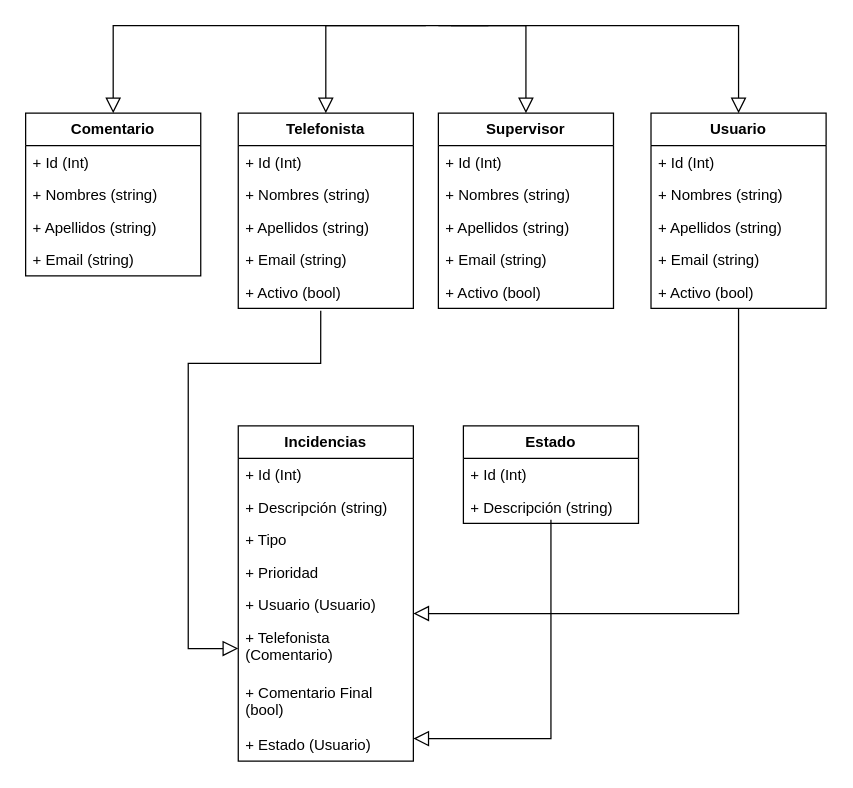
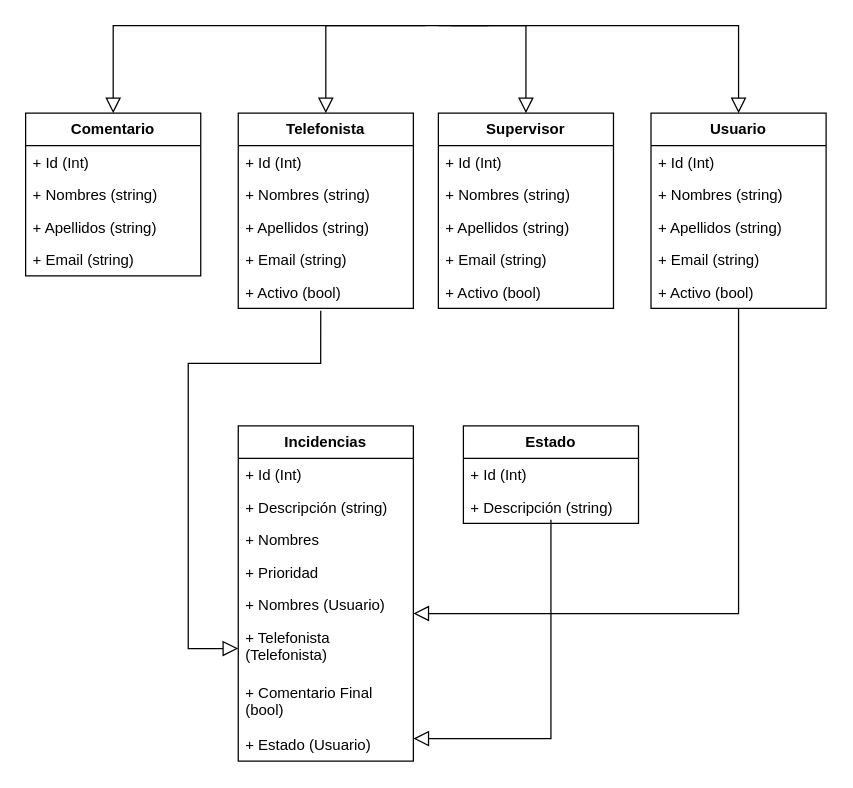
  <mxCell id="0" />
  <mxCell id="1" parent="0" />
  <mxCell id="2" value="" style="endArrow=block;endSize=10;endFill=0;shadow=0;strokeWidth=1;rounded=0;curved=0;edgeStyle=elbowEdgeStyle;elbow=vertical;exitX=0.5;exitY=0.885;exitDx=0;exitDy=0;exitPerimeter=0;" parent="1" source="38" target="12" edge="1"><mxGeometry width="160" relative="1" as="geometry"><mxPoint x="-40" y="362" as="sourcePoint" /><mxPoint x="60" y="260" as="targetPoint" /><Array as="points"><mxPoint x="380" y="590" /></Array></mxGeometry></mxCell>
  <mxCell id="3" value="" style="endArrow=block;endSize=10;endFill=0;shadow=0;strokeWidth=1;rounded=0;edgeStyle=orthogonalEdgeStyle;elbow=vertical;exitX=0.471;exitY=1.077;exitDx=0;exitDy=0;exitPerimeter=0;" parent="1" source="29" target="10" edge="1"><mxGeometry width="160" relative="1" as="geometry"><mxPoint x="440" y="362" as="sourcePoint" /><mxPoint x="253" y="330" as="targetPoint" /><Array as="points"><mxPoint x="256" y="290" /><mxPoint x="150" y="290" /><mxPoint x="150" y="518" /></Array></mxGeometry></mxCell>
  <mxCell id="4" value="&lt;b&gt;Incidencias&lt;/b&gt;" style="swimlane;fontStyle=0;childLayout=stackLayout;horizontal=1;startSize=26;fillColor=none;horizontalStack=0;resizeParent=1;resizeParentMax=0;resizeLast=0;collapsible=1;marginBottom=0;whiteSpace=wrap;html=1;" vertex="1" parent="1"><mxGeometry x="190" y="340" width="140" height="268" as="geometry" /></mxCell>
  <mxCell id="5" value="+ Id (Int)" style="text;strokeColor=none;fillColor=none;align=left;verticalAlign=top;spacingLeft=4;spacingRight=4;overflow=hidden;rotatable=0;points=[[0,0.5],[1,0.5]];portConstraint=eastwest;whiteSpace=wrap;html=1;" vertex="1" parent="4"><mxGeometry y="26" width="140" height="26" as="geometry" /></mxCell>
  <mxCell id="6" value="+ Descripción (string)" style="text;strokeColor=none;fillColor=none;align=left;verticalAlign=top;spacingLeft=4;spacingRight=4;overflow=hidden;rotatable=0;points=[[0,0.5],[1,0.5]];portConstraint=eastwest;whiteSpace=wrap;html=1;" vertex="1" parent="4"><mxGeometry y="52" width="140" height="26" as="geometry" /></mxCell>
- <mxCell id="7" value="+ Tipo" style="text;strokeColor=none;fillColor=none;align=left;verticalAlign=top;spacingLeft=4;spacingRight=4;overflow=hidden;rotatable=0;points=[[0,0.5],[1,0.5]];portConstraint=eastwest;whiteSpace=wrap;html=1;" vertex="1" parent="4"><mxGeometry y="78" width="140" height="26" as="geometry" /></mxCell>
+ <mxCell id="7" value="+ Nombres" style="text;strokeColor=none;fillColor=none;align=left;verticalAlign=top;spacingLeft=4;spacingRight=4;overflow=hidden;rotatable=0;points=[[0,0.5],[1,0.5]];portConstraint=eastwest;whiteSpace=wrap;html=1;" vertex="1" parent="4"><mxGeometry y="78" width="140" height="26" as="geometry" /></mxCell>
  <mxCell id="8" value="+ Prioridad&amp;nbsp;" style="text;strokeColor=none;fillColor=none;align=left;verticalAlign=top;spacingLeft=4;spacingRight=4;overflow=hidden;rotatable=0;points=[[0,0.5],[1,0.5]];portConstraint=eastwest;whiteSpace=wrap;html=1;" vertex="1" parent="4"><mxGeometry y="104" width="140" height="26" as="geometry" /></mxCell>
- <mxCell id="9" value="+ Usuario (Usuario)" style="text;strokeColor=none;fillColor=none;align=left;verticalAlign=top;spacingLeft=4;spacingRight=4;overflow=hidden;rotatable=0;points=[[0,0.5],[1,0.5]];portConstraint=eastwest;whiteSpace=wrap;html=1;" vertex="1" parent="4"><mxGeometry y="130" width="140" height="26" as="geometry" /></mxCell>
- <mxCell id="10" value="+ Telefonista (Comentario)" style="text;strokeColor=none;fillColor=none;align=left;verticalAlign=top;spacingLeft=4;spacingRight=4;overflow=hidden;rotatable=0;points=[[0,0.5],[1,0.5]];portConstraint=eastwest;whiteSpace=wrap;html=1;" vertex="1" parent="4"><mxGeometry y="156" width="140" height="44" as="geometry" /></mxCell>
+ <mxCell id="9" value="+ Nombres (Usuario)" style="text;strokeColor=none;fillColor=none;align=left;verticalAlign=top;spacingLeft=4;spacingRight=4;overflow=hidden;rotatable=0;points=[[0,0.5],[1,0.5]];portConstraint=eastwest;whiteSpace=wrap;html=1;" vertex="1" parent="4"><mxGeometry y="130" width="140" height="26" as="geometry" /></mxCell>
+ <mxCell id="10" value="+ Telefonista (Telefonista)" style="text;strokeColor=none;fillColor=none;align=left;verticalAlign=top;spacingLeft=4;spacingRight=4;overflow=hidden;rotatable=0;points=[[0,0.5],[1,0.5]];portConstraint=eastwest;whiteSpace=wrap;html=1;" vertex="1" parent="4"><mxGeometry y="156" width="140" height="44" as="geometry" /></mxCell>
  <mxCell id="11" value="+ Comentario Final (bool)" style="text;strokeColor=none;fillColor=none;align=left;verticalAlign=top;spacingLeft=4;spacingRight=4;overflow=hidden;rotatable=0;points=[[0,0.5],[1,0.5]];portConstraint=eastwest;whiteSpace=wrap;html=1;" vertex="1" parent="4"><mxGeometry y="200" width="140" height="42" as="geometry" /></mxCell>
  <mxCell id="12" value="+ Estado (Usuario)" style="text;strokeColor=none;fillColor=none;align=left;verticalAlign=top;spacingLeft=4;spacingRight=4;overflow=hidden;rotatable=0;points=[[0,0.5],[1,0.5]];portConstraint=eastwest;whiteSpace=wrap;html=1;" vertex="1" parent="4"><mxGeometry y="242" width="140" height="26" as="geometry" /></mxCell>
  <mxCell id="13" value="&lt;b&gt;Usuario&lt;/b&gt;" style="swimlane;fontStyle=0;childLayout=stackLayout;horizontal=1;startSize=26;fillColor=none;horizontalStack=0;resizeParent=1;resizeParentMax=0;resizeLast=0;collapsible=1;marginBottom=0;whiteSpace=wrap;html=1;" vertex="1" parent="1"><mxGeometry x="520" y="90" width="140" height="156" as="geometry" /></mxCell>
  <mxCell id="14" value="+ Id (Int)" style="text;strokeColor=none;fillColor=none;align=left;verticalAlign=top;spacingLeft=4;spacingRight=4;overflow=hidden;rotatable=0;points=[[0,0.5],[1,0.5]];portConstraint=eastwest;whiteSpace=wrap;html=1;" vertex="1" parent="13"><mxGeometry y="26" width="140" height="26" as="geometry" /></mxCell>
  <mxCell id="15" value="+ Nombres (string)" style="text;strokeColor=none;fillColor=none;align=left;verticalAlign=top;spacingLeft=4;spacingRight=4;overflow=hidden;rotatable=0;points=[[0,0.5],[1,0.5]];portConstraint=eastwest;whiteSpace=wrap;html=1;" vertex="1" parent="13"><mxGeometry y="52" width="140" height="26" as="geometry" /></mxCell>
  <mxCell id="16" value="+ Apellidos (string)" style="text;strokeColor=none;fillColor=none;align=left;verticalAlign=top;spacingLeft=4;spacingRight=4;overflow=hidden;rotatable=0;points=[[0,0.5],[1,0.5]];portConstraint=eastwest;whiteSpace=wrap;html=1;" vertex="1" parent="13"><mxGeometry y="78" width="140" height="26" as="geometry" /></mxCell>
  <mxCell id="17" value="+ Email (string)" style="text;strokeColor=none;fillColor=none;align=left;verticalAlign=top;spacingLeft=4;spacingRight=4;overflow=hidden;rotatable=0;points=[[0,0.5],[1,0.5]];portConstraint=eastwest;whiteSpace=wrap;html=1;" vertex="1" parent="13"><mxGeometry y="104" width="140" height="26" as="geometry" /></mxCell>
  <mxCell id="18" value="+ Activo (bool)" style="text;strokeColor=none;fillColor=none;align=left;verticalAlign=top;spacingLeft=4;spacingRight=4;overflow=hidden;rotatable=0;points=[[0,0.5],[1,0.5]];portConstraint=eastwest;whiteSpace=wrap;html=1;" vertex="1" parent="13"><mxGeometry y="130" width="140" height="26" as="geometry" /></mxCell>
  <mxCell id="19" value="&lt;b&gt;Comentario&lt;/b&gt;" style="swimlane;fontStyle=0;childLayout=stackLayout;horizontal=1;startSize=26;fillColor=none;horizontalStack=0;resizeParent=1;resizeParentMax=0;resizeLast=0;collapsible=1;marginBottom=0;whiteSpace=wrap;html=1;" vertex="1" parent="1"><mxGeometry x="20" y="90" width="140" height="130" as="geometry" /></mxCell>
  <mxCell id="20" value="+ Id (Int)" style="text;strokeColor=none;fillColor=none;align=left;verticalAlign=top;spacingLeft=4;spacingRight=4;overflow=hidden;rotatable=0;points=[[0,0.5],[1,0.5]];portConstraint=eastwest;whiteSpace=wrap;html=1;" vertex="1" parent="19"><mxGeometry y="26" width="140" height="26" as="geometry" /></mxCell>
  <mxCell id="21" value="+ Nombres (string)" style="text;strokeColor=none;fillColor=none;align=left;verticalAlign=top;spacingLeft=4;spacingRight=4;overflow=hidden;rotatable=0;points=[[0,0.5],[1,0.5]];portConstraint=eastwest;whiteSpace=wrap;html=1;" vertex="1" parent="19"><mxGeometry y="52" width="140" height="26" as="geometry" /></mxCell>
  <mxCell id="22" value="+ Apellidos (string)" style="text;strokeColor=none;fillColor=none;align=left;verticalAlign=top;spacingLeft=4;spacingRight=4;overflow=hidden;rotatable=0;points=[[0,0.5],[1,0.5]];portConstraint=eastwest;whiteSpace=wrap;html=1;" vertex="1" parent="19"><mxGeometry y="78" width="140" height="26" as="geometry" /></mxCell>
  <mxCell id="23" value="+ Email (string)" style="text;strokeColor=none;fillColor=none;align=left;verticalAlign=top;spacingLeft=4;spacingRight=4;overflow=hidden;rotatable=0;points=[[0,0.5],[1,0.5]];portConstraint=eastwest;whiteSpace=wrap;html=1;" vertex="1" parent="19"><mxGeometry y="104" width="140" height="26" as="geometry" /></mxCell>
  <mxCell id="24" value="&lt;b&gt;Telefonista&lt;/b&gt;" style="swimlane;fontStyle=0;childLayout=stackLayout;horizontal=1;startSize=26;fillColor=none;horizontalStack=0;resizeParent=1;resizeParentMax=0;resizeLast=0;collapsible=1;marginBottom=0;whiteSpace=wrap;html=1;" vertex="1" parent="1"><mxGeometry x="190" y="90" width="140" height="156" as="geometry" /></mxCell>
  <mxCell id="25" value="+ Id (Int)" style="text;strokeColor=none;fillColor=none;align=left;verticalAlign=top;spacingLeft=4;spacingRight=4;overflow=hidden;rotatable=0;points=[[0,0.5],[1,0.5]];portConstraint=eastwest;whiteSpace=wrap;html=1;" vertex="1" parent="24"><mxGeometry y="26" width="140" height="26" as="geometry" /></mxCell>
  <mxCell id="26" value="+ Nombres (string)" style="text;strokeColor=none;fillColor=none;align=left;verticalAlign=top;spacingLeft=4;spacingRight=4;overflow=hidden;rotatable=0;points=[[0,0.5],[1,0.5]];portConstraint=eastwest;whiteSpace=wrap;html=1;" vertex="1" parent="24"><mxGeometry y="52" width="140" height="26" as="geometry" /></mxCell>
  <mxCell id="27" value="+ Apellidos (string)" style="text;strokeColor=none;fillColor=none;align=left;verticalAlign=top;spacingLeft=4;spacingRight=4;overflow=hidden;rotatable=0;points=[[0,0.5],[1,0.5]];portConstraint=eastwest;whiteSpace=wrap;html=1;" vertex="1" parent="24"><mxGeometry y="78" width="140" height="26" as="geometry" /></mxCell>
  <mxCell id="28" value="+ Email (string)" style="text;strokeColor=none;fillColor=none;align=left;verticalAlign=top;spacingLeft=4;spacingRight=4;overflow=hidden;rotatable=0;points=[[0,0.5],[1,0.5]];portConstraint=eastwest;whiteSpace=wrap;html=1;" vertex="1" parent="24"><mxGeometry y="104" width="140" height="26" as="geometry" /></mxCell>
  <mxCell id="29" value="+ Activo (bool)" style="text;strokeColor=none;fillColor=none;align=left;verticalAlign=top;spacingLeft=4;spacingRight=4;overflow=hidden;rotatable=0;points=[[0,0.5],[1,0.5]];portConstraint=eastwest;whiteSpace=wrap;html=1;" vertex="1" parent="24"><mxGeometry y="130" width="140" height="26" as="geometry" /></mxCell>
  <mxCell id="30" value="&lt;b&gt;Supervisor&lt;/b&gt;" style="swimlane;fontStyle=0;childLayout=stackLayout;horizontal=1;startSize=26;fillColor=none;horizontalStack=0;resizeParent=1;resizeParentMax=0;resizeLast=0;collapsible=1;marginBottom=0;whiteSpace=wrap;html=1;" vertex="1" parent="1"><mxGeometry x="350" y="90" width="140" height="156" as="geometry" /></mxCell>
  <mxCell id="31" value="+ Id (Int)" style="text;strokeColor=none;fillColor=none;align=left;verticalAlign=top;spacingLeft=4;spacingRight=4;overflow=hidden;rotatable=0;points=[[0,0.5],[1,0.5]];portConstraint=eastwest;whiteSpace=wrap;html=1;" vertex="1" parent="30"><mxGeometry y="26" width="140" height="26" as="geometry" /></mxCell>
  <mxCell id="32" value="+ Nombres (string)" style="text;strokeColor=none;fillColor=none;align=left;verticalAlign=top;spacingLeft=4;spacingRight=4;overflow=hidden;rotatable=0;points=[[0,0.5],[1,0.5]];portConstraint=eastwest;whiteSpace=wrap;html=1;" vertex="1" parent="30"><mxGeometry y="52" width="140" height="26" as="geometry" /></mxCell>
  <mxCell id="33" value="+ Apellidos (string)" style="text;strokeColor=none;fillColor=none;align=left;verticalAlign=top;spacingLeft=4;spacingRight=4;overflow=hidden;rotatable=0;points=[[0,0.5],[1,0.5]];portConstraint=eastwest;whiteSpace=wrap;html=1;" vertex="1" parent="30"><mxGeometry y="78" width="140" height="26" as="geometry" /></mxCell>
  <mxCell id="34" value="+ Email (string)" style="text;strokeColor=none;fillColor=none;align=left;verticalAlign=top;spacingLeft=4;spacingRight=4;overflow=hidden;rotatable=0;points=[[0,0.5],[1,0.5]];portConstraint=eastwest;whiteSpace=wrap;html=1;" vertex="1" parent="30"><mxGeometry y="104" width="140" height="26" as="geometry" /></mxCell>
  <mxCell id="35" value="+ Activo (bool)" style="text;strokeColor=none;fillColor=none;align=left;verticalAlign=top;spacingLeft=4;spacingRight=4;overflow=hidden;rotatable=0;points=[[0,0.5],[1,0.5]];portConstraint=eastwest;whiteSpace=wrap;html=1;" vertex="1" parent="30"><mxGeometry y="130" width="140" height="26" as="geometry" /></mxCell>
  <mxCell id="36" value="&lt;b&gt;Estado&lt;/b&gt;" style="swimlane;fontStyle=0;childLayout=stackLayout;horizontal=1;startSize=26;fillColor=none;horizontalStack=0;resizeParent=1;resizeParentMax=0;resizeLast=0;collapsible=1;marginBottom=0;whiteSpace=wrap;html=1;" vertex="1" parent="1"><mxGeometry x="370" y="340" width="140" height="78" as="geometry" /></mxCell>
  <mxCell id="37" value="+ Id (Int)" style="text;strokeColor=none;fillColor=none;align=left;verticalAlign=top;spacingLeft=4;spacingRight=4;overflow=hidden;rotatable=0;points=[[0,0.5],[1,0.5]];portConstraint=eastwest;whiteSpace=wrap;html=1;" vertex="1" parent="36"><mxGeometry y="26" width="140" height="26" as="geometry" /></mxCell>
  <mxCell id="38" value="+ Descripción (string)" style="text;strokeColor=none;fillColor=none;align=left;verticalAlign=top;spacingLeft=4;spacingRight=4;overflow=hidden;rotatable=0;points=[[0,0.5],[1,0.5]];portConstraint=eastwest;whiteSpace=wrap;html=1;" vertex="1" parent="36"><mxGeometry y="52" width="140" height="26" as="geometry" /></mxCell>
  <mxCell id="39" value="" style="endArrow=block;endSize=10;endFill=0;shadow=0;strokeWidth=1;rounded=0;curved=0;edgeStyle=elbowEdgeStyle;elbow=vertical;" edge="1" parent="1" source="18" target="9"><mxGeometry width="160" relative="1" as="geometry"><mxPoint x="520" y="240" as="sourcePoint" /><mxPoint x="350" y="415" as="targetPoint" /><Array as="points"><mxPoint x="400" y="490" /></Array></mxGeometry></mxCell>
  <mxCell id="40" value="" style="endArrow=block;endSize=10;endFill=0;shadow=0;strokeWidth=1;rounded=0;edgeStyle=orthogonalEdgeStyle;elbow=vertical;entryX=0.5;entryY=0;entryDx=0;entryDy=0;" edge="1" parent="1" target="19"><mxGeometry width="160" relative="1" as="geometry"><mxPoint x="340" y="20" as="sourcePoint" /><mxPoint x="160" y="60" as="targetPoint" /><Array as="points"><mxPoint x="226" y="20" /><mxPoint x="90" y="20" /></Array></mxGeometry></mxCell>
  <mxCell id="41" value="" style="endArrow=block;endSize=10;endFill=0;shadow=0;strokeWidth=1;rounded=0;edgeStyle=orthogonalEdgeStyle;elbow=vertical;" edge="1" parent="1" target="24"><mxGeometry width="160" relative="1" as="geometry"><mxPoint x="390" y="20" as="sourcePoint" /><mxPoint x="260" y="90" as="targetPoint" /><Array as="points"><mxPoint x="260" y="20" /></Array></mxGeometry></mxCell>
  <mxCell id="42" value="" style="endArrow=block;endSize=10;endFill=0;shadow=0;strokeWidth=1;rounded=0;edgeStyle=orthogonalEdgeStyle;elbow=vertical;" edge="1" parent="1" target="30"><mxGeometry width="160" relative="1" as="geometry"><mxPoint x="350" y="20" as="sourcePoint" /><mxPoint x="270" y="100" as="targetPoint" /><Array as="points"><mxPoint x="420" y="20" /></Array></mxGeometry></mxCell>
  <mxCell id="43" value="" style="endArrow=block;endSize=10;endFill=0;shadow=0;strokeWidth=1;rounded=0;edgeStyle=orthogonalEdgeStyle;elbow=vertical;" edge="1" parent="1" target="13"><mxGeometry width="160" relative="1" as="geometry"><mxPoint x="400" y="20" as="sourcePoint" /><mxPoint x="430" y="100" as="targetPoint" /><Array as="points"><mxPoint x="360" y="20" /><mxPoint x="590" y="20" /></Array></mxGeometry></mxCell>
